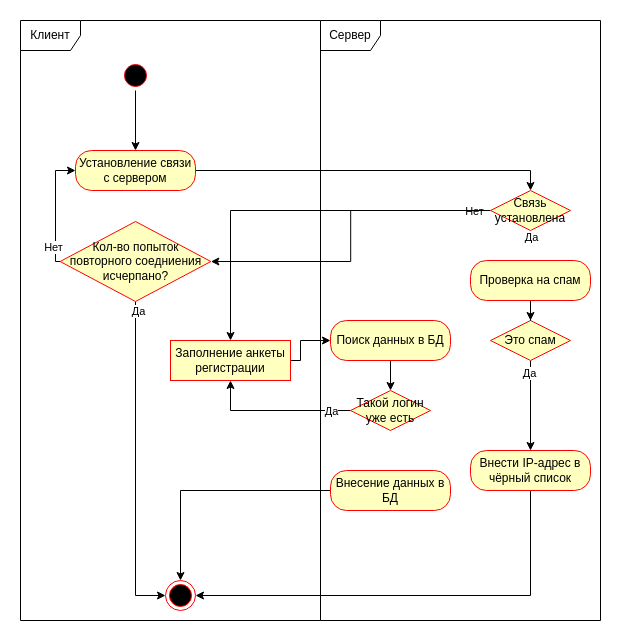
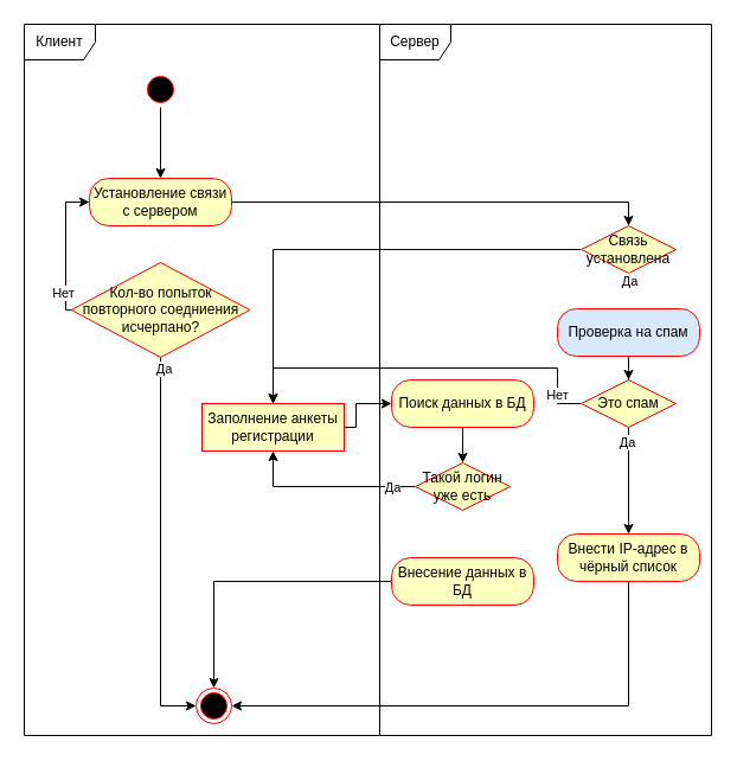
  <mxCell id="0" />
  <mxCell id="1" parent="0" />
  <mxCell id="2" value="&lt;font style=&quot;vertical-align: inherit;&quot;&gt;&lt;font style=&quot;vertical-align: inherit;&quot;&gt;Клиент&lt;/font&gt;&lt;/font&gt;" style="shape=umlFrame;whiteSpace=wrap;html=1;" parent="1" vertex="1"><mxGeometry x="20" y="20" width="300" height="600" as="geometry" /></mxCell>
  <mxCell id="3" style="edgeStyle=orthogonalEdgeStyle;rounded=0;orthogonalLoop=1;jettySize=auto;html=1;entryX=0.5;entryY=0;entryDx=0;entryDy=0;" parent="1" source="4" target="7" edge="1"><mxGeometry relative="1" as="geometry" /></mxCell>
  <mxCell id="4" value="" style="ellipse;html=1;shape=startState;fillColor=#000000;strokeColor=#ff0000;" parent="1" vertex="1"><mxGeometry x="120" y="60" width="30" height="30" as="geometry" /></mxCell>
  <mxCell id="5" value="&lt;font style=&quot;vertical-align: inherit;&quot;&gt;&lt;font style=&quot;vertical-align: inherit;&quot;&gt;Сервер&lt;/font&gt;&lt;/font&gt;" style="shape=umlFrame;whiteSpace=wrap;html=1;" parent="1" vertex="1"><mxGeometry x="320" y="20" width="280" height="600" as="geometry" /></mxCell>
  <mxCell id="6" style="edgeStyle=orthogonalEdgeStyle;rounded=0;orthogonalLoop=1;jettySize=auto;html=1;entryX=0.5;entryY=0;entryDx=0;entryDy=0;" parent="1" source="7" target="11" edge="1"><mxGeometry relative="1" as="geometry"><Array as="points"><mxPoint x="530" y="170" /></Array></mxGeometry></mxCell>
  <mxCell id="7" value="&lt;font style=&quot;vertical-align: inherit;&quot;&gt;&lt;font style=&quot;vertical-align: inherit;&quot;&gt;Установление связи с сервером&lt;/font&gt;&lt;/font&gt;" style="rounded=1;whiteSpace=wrap;html=1;arcSize=40;fontColor=#000000;fillColor=#ffffc0;strokeColor=#ff0000;" parent="1" vertex="1"><mxGeometry x="75" y="150" width="120" height="40" as="geometry" /></mxCell>
- <mxCell id="8" style="edgeStyle=orthogonalEdgeStyle;rounded=0;orthogonalLoop=1;jettySize=auto;html=1;exitX=0;exitY=0.5;exitDx=0;exitDy=0;entryX=1;entryY=0.5;entryDx=0;entryDy=0;" parent="1" source="11" target="36" edge="1"><mxGeometry relative="1" as="geometry"><mxPoint x="440" y="210" as="sourcePoint" /><mxPoint x="650" y="220" as="targetPoint" /></mxGeometry></mxCell>
- <mxCell id="9" value="&lt;font style=&quot;vertical-align: inherit;&quot;&gt;&lt;font style=&quot;vertical-align: inherit;&quot;&gt;Нет&lt;/font&gt;&lt;/font&gt;" style="edgeLabel;html=1;align=center;verticalAlign=middle;resizable=0;points=[];" parent="8" vertex="1" connectable="0"><mxGeometry x="-0.932" y="1" relative="1" as="geometry"><mxPoint x="-6" y="-1" as="offset" /></mxGeometry></mxCell>
  <mxCell id="10" style="edgeStyle=orthogonalEdgeStyle;rounded=0;orthogonalLoop=1;jettySize=auto;html=1;" parent="1" source="11" target="18" edge="1"><mxGeometry relative="1" as="geometry" /></mxCell>
  <mxCell id="11" value="&lt;font style=&quot;vertical-align: inherit;&quot;&gt;&lt;font style=&quot;vertical-align: inherit;&quot;&gt;Связь установлена&lt;/font&gt;&lt;/font&gt;" style="rhombus;whiteSpace=wrap;html=1;fillColor=#ffffc0;strokeColor=#ff0000;" parent="1" vertex="1"><mxGeometry x="490" y="190" width="80" height="40" as="geometry" /></mxCell>
  <mxCell id="12" style="edgeStyle=orthogonalEdgeStyle;rounded=0;orthogonalLoop=1;jettySize=auto;html=1;entryX=0;entryY=0.5;entryDx=0;entryDy=0;exitX=0;exitY=0.5;exitDx=0;exitDy=0;" parent="1" source="36" target="7" edge="1"><mxGeometry relative="1" as="geometry"><Array as="points"><mxPoint x="55" y="261" /><mxPoint x="55" y="170" /></Array><mxPoint x="60" y="250" as="sourcePoint" /></mxGeometry></mxCell>
  <mxCell id="13" value="&lt;font style=&quot;vertical-align: inherit;&quot;&gt;&lt;font style=&quot;vertical-align: inherit;&quot;&gt;&lt;font style=&quot;vertical-align: inherit;&quot;&gt;&lt;font style=&quot;vertical-align: inherit;&quot;&gt;Нет&lt;/font&gt;&lt;/font&gt;&lt;/font&gt;&lt;/font&gt;" style="edgeLabel;html=1;align=center;verticalAlign=middle;resizable=0;points=[];" parent="12" vertex="1" connectable="0"><mxGeometry x="-0.669" y="3" relative="1" as="geometry"><mxPoint as="offset" /></mxGeometry></mxCell>
  <mxCell id="14" style="edgeStyle=orthogonalEdgeStyle;rounded=0;orthogonalLoop=1;jettySize=auto;html=1;entryX=0;entryY=0.5;entryDx=0;entryDy=0;exitX=0.5;exitY=1;exitDx=0;exitDy=0;" parent="1" source="36" target="16" edge="1"><mxGeometry relative="1" as="geometry"><Array as="points"><mxPoint x="135" y="595" /></Array><mxPoint x="100" y="270" as="sourcePoint" /></mxGeometry></mxCell>
  <mxCell id="15" value="&lt;font style=&quot;vertical-align: inherit;&quot;&gt;&lt;font style=&quot;vertical-align: inherit;&quot;&gt;&lt;font style=&quot;vertical-align: inherit;&quot;&gt;&lt;font style=&quot;vertical-align: inherit;&quot;&gt;Да&lt;/font&gt;&lt;/font&gt;&lt;/font&gt;&lt;/font&gt;" style="edgeLabel;html=1;align=center;verticalAlign=middle;resizable=0;points=[];" parent="14" vertex="1" connectable="0"><mxGeometry x="-0.946" y="2" relative="1" as="geometry"><mxPoint as="offset" /></mxGeometry></mxCell>
  <mxCell id="16" value="" style="ellipse;html=1;shape=endState;fillColor=#000000;strokeColor=#ff0000;" parent="1" vertex="1"><mxGeometry x="165" y="580" width="30" height="30" as="geometry" /></mxCell>
  <mxCell id="17" style="edgeStyle=orthogonalEdgeStyle;rounded=0;orthogonalLoop=1;jettySize=auto;html=1;entryX=0;entryY=0.5;entryDx=0;entryDy=0;" parent="1" source="18" target="35" edge="1"><mxGeometry relative="1" as="geometry"><Array as="points"><mxPoint x="300" y="360" /><mxPoint x="300" y="340" /></Array></mxGeometry></mxCell>
  <mxCell id="18" value="Заполнение анкеты регистрации" style="whiteSpace=wrap;html=1;arcSize=40;fontColor=#000000;fillColor=#ffffc0;strokeColor=#ff0000;rounded=0;" parent="1" vertex="1"><mxGeometry x="170" y="340" width="120" height="40" as="geometry" /></mxCell>
  <mxCell id="19" style="edgeStyle=orthogonalEdgeStyle;rounded=0;orthogonalLoop=1;jettySize=auto;html=1;entryX=0.5;entryY=0;entryDx=0;entryDy=0;" parent="1" source="23" target="25" edge="1"><mxGeometry relative="1" as="geometry" /></mxCell>
  <mxCell id="20" value="Да" style="edgeLabel;html=1;align=center;verticalAlign=middle;resizable=0;points=[];" parent="19" vertex="1" connectable="0"><mxGeometry x="-0.729" y="-2" relative="1" as="geometry"><mxPoint as="offset" /></mxGeometry></mxCell>
+ <mxCell id="21" style="edgeStyle=orthogonalEdgeStyle;rounded=0;orthogonalLoop=1;jettySize=auto;html=1;entryX=0.5;entryY=0;entryDx=0;entryDy=0;" parent="1" source="23" target="18" edge="1"><mxGeometry relative="1" as="geometry"><Array as="points"><mxPoint x="470" y="340" /><mxPoint x="470" y="310" /><mxPoint x="230" y="310" /></Array></mxGeometry></mxCell>
+ <mxCell id="22" value="Нет" style="edgeLabel;html=1;align=center;verticalAlign=middle;resizable=0;points=[];" parent="21" vertex="1" connectable="0"><mxGeometry x="-0.824" y="1" relative="1" as="geometry"><mxPoint as="offset" /></mxGeometry></mxCell>
  <mxCell id="23" value="Это спам" style="rhombus;whiteSpace=wrap;html=1;fillColor=#ffffc0;strokeColor=#ff0000;" parent="1" vertex="1"><mxGeometry x="490" y="320" width="80" height="40" as="geometry" /></mxCell>
  <mxCell id="24" style="edgeStyle=orthogonalEdgeStyle;rounded=0;orthogonalLoop=1;jettySize=auto;html=1;entryX=1;entryY=0.5;entryDx=0;entryDy=0;exitX=0.5;exitY=1;exitDx=0;exitDy=0;" parent="1" source="25" target="16" edge="1"><mxGeometry relative="1" as="geometry"><Array as="points"><mxPoint x="530" y="595" /></Array></mxGeometry></mxCell>
  <mxCell id="25" value="Внести IP-адрес в чёрный список" style="rounded=1;whiteSpace=wrap;html=1;arcSize=40;fontColor=#000000;fillColor=#ffffc0;strokeColor=#ff0000;" parent="1" vertex="1"><mxGeometry x="470" y="450" width="120" height="40" as="geometry" /></mxCell>
  <mxCell id="26" style="edgeStyle=orthogonalEdgeStyle;rounded=0;orthogonalLoop=1;jettySize=auto;html=1;strokeColor=#000000;entryX=0.5;entryY=1;entryDx=0;entryDy=0;" parent="1" source="28" target="18" edge="1"><mxGeometry relative="1" as="geometry"><Array as="points"><mxPoint x="230" y="410" /></Array><mxPoint x="10" y="420" as="targetPoint" /></mxGeometry></mxCell>
  <mxCell id="27" value="&lt;font style=&quot;vertical-align: inherit;&quot;&gt;&lt;font style=&quot;vertical-align: inherit;&quot;&gt;Да&lt;/font&gt;&lt;/font&gt;" style="edgeLabel;html=1;align=center;verticalAlign=middle;resizable=0;points=[];" parent="26" vertex="1" connectable="0"><mxGeometry x="-0.936" relative="1" as="geometry"><mxPoint x="-15" as="offset" /></mxGeometry></mxCell>
  <mxCell id="28" value="Такой логин уже есть" style="rhombus;whiteSpace=wrap;html=1;fillColor=#ffffc0;strokeColor=#ff0000;" parent="1" vertex="1"><mxGeometry x="350" y="390" width="80" height="40" as="geometry" /></mxCell>
  <mxCell id="29" style="edgeStyle=orthogonalEdgeStyle;rounded=0;orthogonalLoop=1;jettySize=auto;html=1;entryX=0.5;entryY=0;entryDx=0;entryDy=0;strokeColor=#000000;" parent="1" source="30" target="16" edge="1"><mxGeometry relative="1" as="geometry" /></mxCell>
  <mxCell id="30" value="Внесение данных в БД" style="rounded=1;whiteSpace=wrap;html=1;arcSize=40;fontColor=#000000;fillColor=#ffffc0;strokeColor=#ff0000;" parent="1" vertex="1"><mxGeometry x="330" y="470" width="120" height="40" as="geometry" /></mxCell>
  <mxCell id="31" value="&lt;font style=&quot;vertical-align: inherit;&quot;&gt;&lt;font style=&quot;vertical-align: inherit;&quot;&gt;&lt;font style=&quot;vertical-align: inherit;&quot;&gt;&lt;font style=&quot;vertical-align: inherit;&quot;&gt;&lt;font style=&quot;vertical-align: inherit;&quot;&gt;&lt;font style=&quot;vertical-align: inherit;&quot;&gt;Да&lt;/font&gt;&lt;/font&gt;&lt;/font&gt;&lt;/font&gt;&lt;/font&gt;&lt;/font&gt;" style="edgeLabel;html=1;align=center;verticalAlign=middle;resizable=0;points=[];" parent="1" vertex="1" connectable="0"><mxGeometry x="490" y="221" as="geometry"><mxPoint x="40" y="15" as="offset" /></mxGeometry></mxCell>
  <mxCell id="32" style="edgeStyle=orthogonalEdgeStyle;rounded=0;orthogonalLoop=1;jettySize=auto;html=1;entryX=0.5;entryY=0;entryDx=0;entryDy=0;" parent="1" source="33" target="23" edge="1"><mxGeometry relative="1" as="geometry" /></mxCell>
- <mxCell id="33" value="Проверка на спам" style="rounded=1;whiteSpace=wrap;html=1;arcSize=40;fontColor=#000000;fillColor=#ffffc0;strokeColor=#ff0000;" parent="1" vertex="1"><mxGeometry x="470" y="260" width="120" height="40" as="geometry" /></mxCell>
+ <mxCell id="33" value="Проверка на спам" style="rounded=1;whiteSpace=wrap;html=1;arcSize=40;fontColor=#000000;fillColor=#dae8fc;strokeColor=#ff0000;" parent="1" vertex="1"><mxGeometry x="470" y="260" width="120" height="40" as="geometry" /></mxCell>
  <mxCell id="34" style="edgeStyle=orthogonalEdgeStyle;rounded=0;orthogonalLoop=1;jettySize=auto;html=1;entryX=0.5;entryY=0;entryDx=0;entryDy=0;" parent="1" source="35" target="28" edge="1"><mxGeometry relative="1" as="geometry" /></mxCell>
  <mxCell id="35" value="Поиск данных в БД" style="rounded=1;whiteSpace=wrap;html=1;arcSize=40;fontColor=#000000;fillColor=#ffffc0;strokeColor=#ff0000;" parent="1" vertex="1"><mxGeometry x="330" y="320" width="120" height="40" as="geometry" /></mxCell>
  <mxCell id="36" value="Кол-во попыток повторного соедниения исчерпано?" style="rhombus;whiteSpace=wrap;html=1;fillColor=#ffffc0;strokeColor=#ff0000;" vertex="1" parent="1"><mxGeometry x="59.64" y="221" width="150.73" height="80" as="geometry" /></mxCell>
